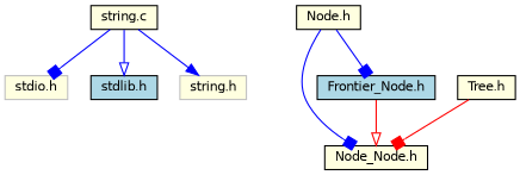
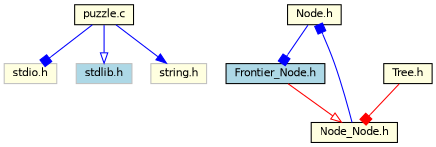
  digraph {
    node [color=black fillcolor=lightyellow fontname=Helvetica fontsize=10 shape=record style=filled]
    edge [arrowhead=box color=blue fontname=Helvetica fontsize=10 labelfontname=Helvetica labelfontsize=10 style=solid]
-   n1 [fontcolor=black height=0.2 label="string.c" width=0.4]
+   n1 [fontcolor=black height=0.2 label="puzzle.c" width=0.4]
    n2 [color=grey75 height=0.2 label="stdio.h" width=0.4]
-   n3 [fillcolor=lightblue height=0.2 label="stdlib.h" width=0.4]
+   n3 [color=grey75 fillcolor=lightblue height=0.2 label="stdlib.h" width=0.4]
    n4 [color=grey75 height=0.2 label="string.h" width=0.4]
    n5 [height=0.2 label="Node.h" width=0.4]
    n6 [height=0.2 label="Node_Node.h" width=0.4]
    n7 [fillcolor=lightblue height=0.2 label="Frontier_Node.h" width=0.4]
    n8 [height=0.2 label="Tree.h" width=0.4]
    n1 -> n2
    n1 -> n3 [arrowhead=onormal]
    n1 -> n4 [arrowhead=normal]
-   n5 -> n6
+   n6 -> n5
    n5 -> n7
    n7 -> n6 [arrowhead=onormal color=red]
    n8 -> n6 [color=red]
  }
